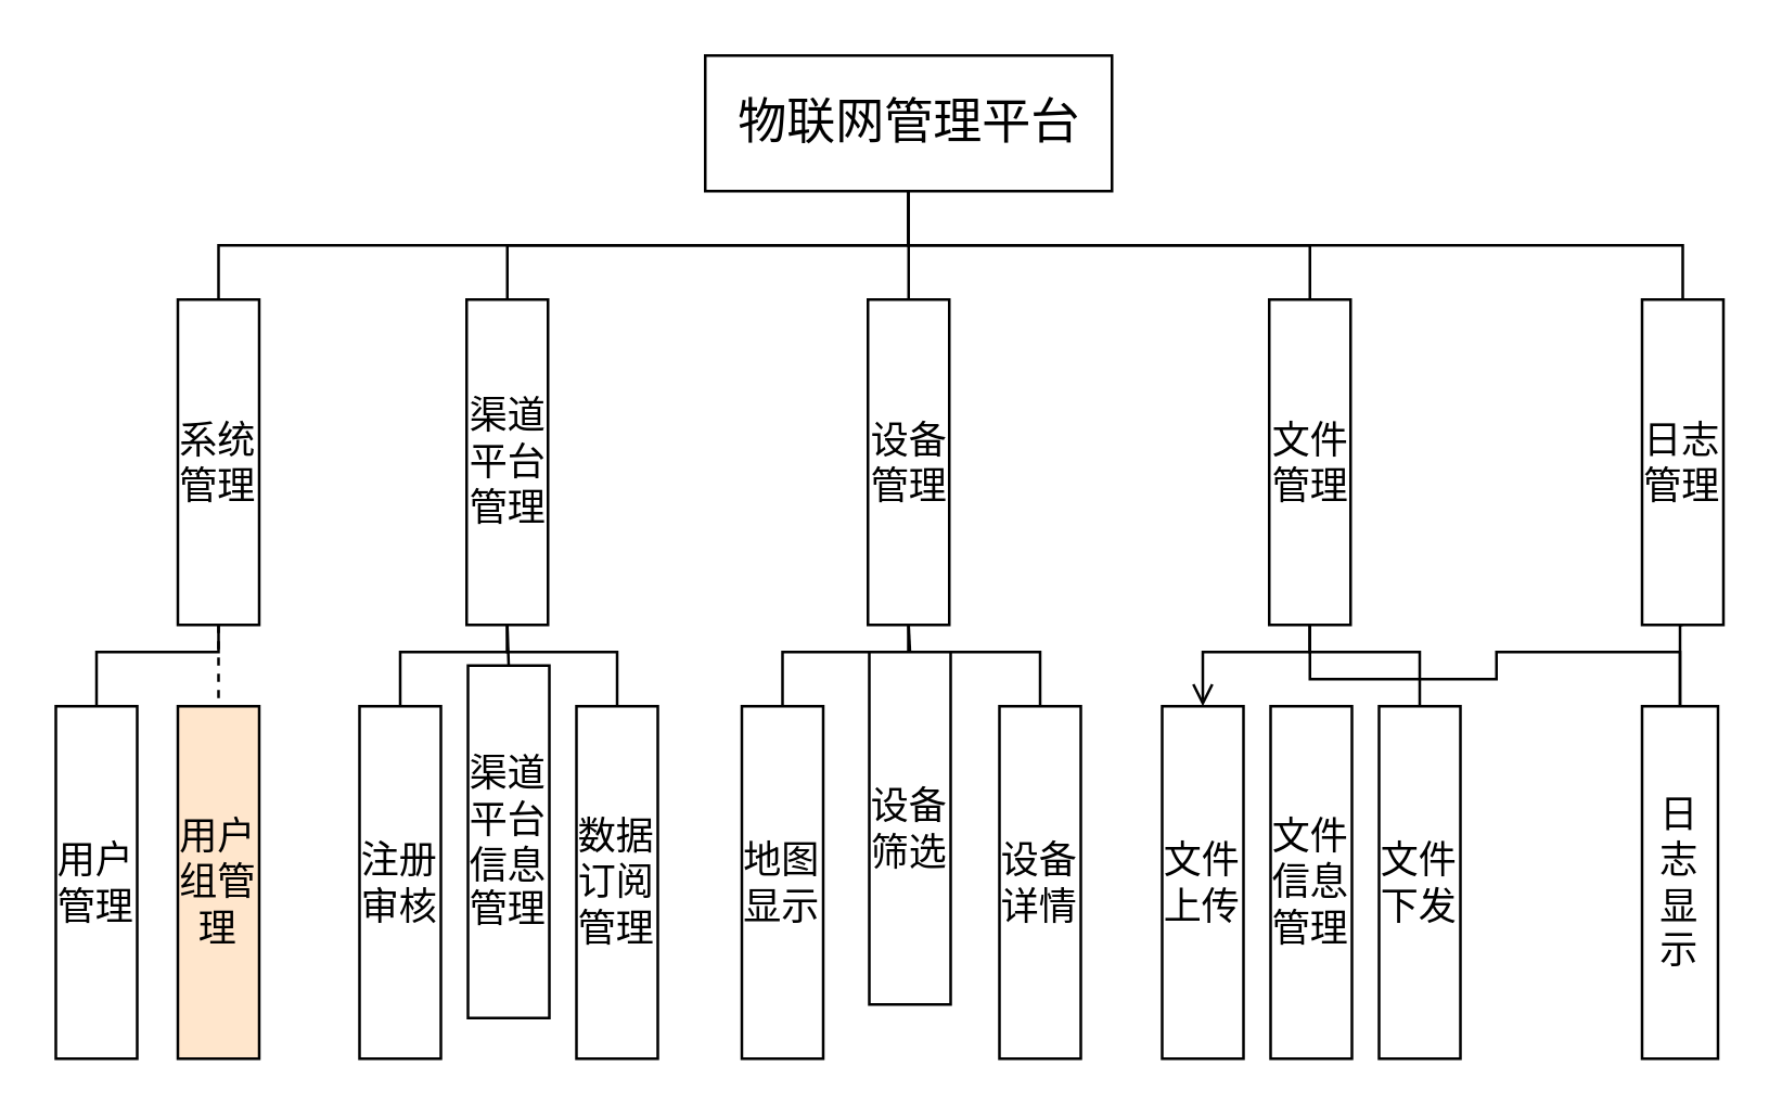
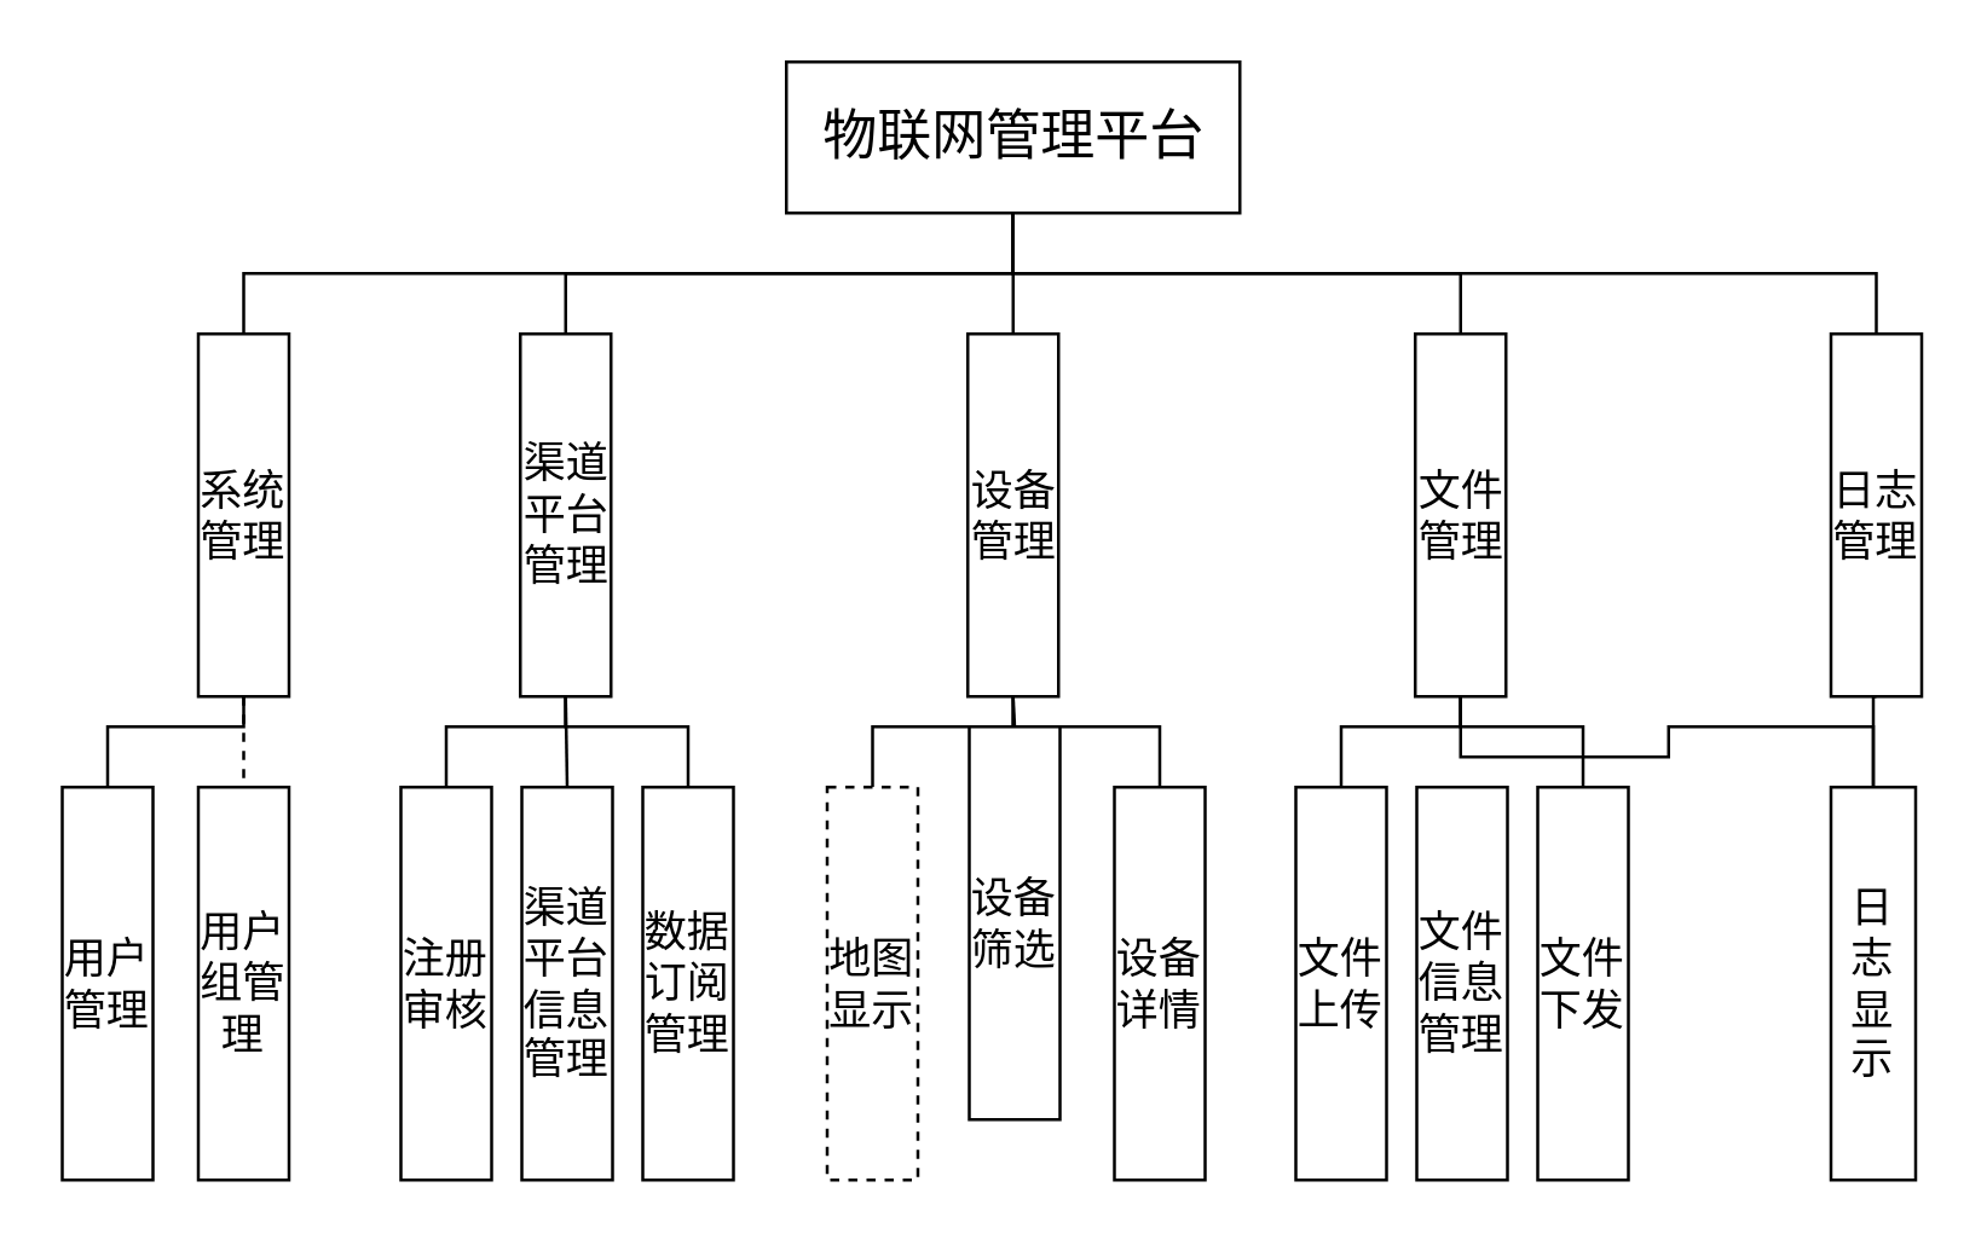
  <mxCell id="0" />
  <mxCell id="1" parent="0" />
  <mxCell id="2" style="edgeStyle=orthogonalEdgeStyle;rounded=0;orthogonalLoop=1;jettySize=auto;html=1;exitX=0.5;exitY=1;exitDx=0;exitDy=0;entryX=0.5;entryY=0;entryDx=0;entryDy=0;endArrow=none;endFill=0;" parent="1" source="7" target="10" edge="1"><mxGeometry relative="1" as="geometry" /></mxCell>
  <mxCell id="3" style="edgeStyle=orthogonalEdgeStyle;rounded=0;orthogonalLoop=1;jettySize=auto;html=1;exitX=0.5;exitY=1;exitDx=0;exitDy=0;entryX=0.5;entryY=0;entryDx=0;entryDy=0;endArrow=none;endFill=0;" parent="1" source="7" target="14" edge="1"><mxGeometry relative="1" as="geometry" /></mxCell>
  <mxCell id="4" style="edgeStyle=orthogonalEdgeStyle;rounded=0;orthogonalLoop=1;jettySize=auto;html=1;exitX=0.5;exitY=1;exitDx=0;exitDy=0;entryX=0.5;entryY=0;entryDx=0;entryDy=0;endArrow=none;endFill=0;" parent="1" source="7" target="18" edge="1"><mxGeometry relative="1" as="geometry" /></mxCell>
  <mxCell id="5" style="edgeStyle=orthogonalEdgeStyle;rounded=0;orthogonalLoop=1;jettySize=auto;html=1;exitX=0.5;exitY=1;exitDx=0;exitDy=0;entryX=0.5;entryY=0;entryDx=0;entryDy=0;endArrow=none;endFill=0;" parent="1" source="7" target="22" edge="1"><mxGeometry relative="1" as="geometry" /></mxCell>
  <mxCell id="6" style="edgeStyle=orthogonalEdgeStyle;rounded=0;orthogonalLoop=1;jettySize=auto;html=1;exitX=0.5;exitY=1;exitDx=0;exitDy=0;entryX=0.5;entryY=0;entryDx=0;entryDy=0;endArrow=none;endFill=0;" parent="1" source="7" target="24" edge="1"><mxGeometry relative="1" as="geometry" /></mxCell>
  <mxCell id="7" value="&lt;font style=&quot;font-size: 18px&quot;&gt;物联网管理平台&lt;/font&gt;" style="rounded=0;whiteSpace=wrap;html=1;" parent="1" vertex="1"><mxGeometry x="259.5" width="150" height="50" as="geometry" y="20" /></mxCell>
  <mxCell id="8" style="edgeStyle=orthogonalEdgeStyle;rounded=0;orthogonalLoop=1;jettySize=auto;html=1;exitX=0.5;exitY=1;exitDx=0;exitDy=0;entryX=0.5;entryY=0;entryDx=0;entryDy=0;endArrow=none;endFill=0;dashed=1;" parent="1" source="10" target="26" edge="1"><mxGeometry relative="1" as="geometry" /></mxCell>
  <mxCell id="9" style="edgeStyle=orthogonalEdgeStyle;rounded=0;orthogonalLoop=1;jettySize=auto;html=1;exitX=0.5;exitY=1;exitDx=0;exitDy=0;entryX=0.5;entryY=0;entryDx=0;entryDy=0;endArrow=none;endFill=0;" parent="1" source="10" target="25" edge="1"><mxGeometry relative="1" as="geometry"><Array as="points"><mxPoint x="80" y="240" /><mxPoint x="35" y="240" /></Array></mxGeometry></mxCell>
  <mxCell id="10" value="&lt;font style=&quot;font-size: 14px&quot;&gt;系统管理&lt;/font&gt;" style="rounded=0;whiteSpace=wrap;html=1;" parent="1" vertex="1"><mxGeometry x="65" y="110" width="30" height="120" as="geometry" /></mxCell>
  <mxCell id="11" style="edgeStyle=orthogonalEdgeStyle;rounded=0;orthogonalLoop=1;jettySize=auto;html=1;exitX=0.5;exitY=1;exitDx=0;exitDy=0;entryX=0.5;entryY=0;entryDx=0;entryDy=0;endArrow=none;endFill=0;" parent="1" source="14" target="28" edge="1"><mxGeometry relative="1" as="geometry" /></mxCell>
  <mxCell id="12" style="edgeStyle=orthogonalEdgeStyle;rounded=0;orthogonalLoop=1;jettySize=auto;html=1;exitX=0.5;exitY=1;exitDx=0;exitDy=0;entryX=0.5;entryY=0;entryDx=0;entryDy=0;endArrow=none;endFill=0;" parent="1" source="14" target="27" edge="1"><mxGeometry relative="1" as="geometry"><Array as="points"><mxPoint x="187" y="240" /><mxPoint x="147" y="240" /></Array></mxGeometry></mxCell>
  <mxCell id="13" style="edgeStyle=orthogonalEdgeStyle;rounded=0;orthogonalLoop=1;jettySize=auto;html=1;exitX=0.5;exitY=1;exitDx=0;exitDy=0;entryX=0.5;entryY=0;entryDx=0;entryDy=0;endArrow=none;endFill=0;" parent="1" source="14" target="29" edge="1"><mxGeometry relative="1" as="geometry"><Array as="points"><mxPoint x="187" y="240" /><mxPoint x="227" y="240" /></Array></mxGeometry></mxCell>
  <mxCell id="14" value="&lt;font style=&quot;font-size: 14px&quot;&gt;渠道平台管理&lt;/font&gt;" style="rounded=0;whiteSpace=wrap;html=1;" parent="1" vertex="1"><mxGeometry x="171.5" y="110" width="30" height="120" as="geometry" /></mxCell>
  <mxCell id="15" style="edgeStyle=orthogonalEdgeStyle;rounded=0;orthogonalLoop=1;jettySize=auto;html=1;exitX=0.5;exitY=1;exitDx=0;exitDy=0;entryX=0.5;entryY=0;entryDx=0;entryDy=0;endArrow=none;endFill=0;" parent="1" source="18" target="31" edge="1"><mxGeometry relative="1" as="geometry" /></mxCell>
  <mxCell id="16" style="edgeStyle=orthogonalEdgeStyle;rounded=0;orthogonalLoop=1;jettySize=auto;html=1;exitX=0.5;exitY=1;exitDx=0;exitDy=0;entryX=0.5;entryY=0;entryDx=0;entryDy=0;endArrow=none;endFill=0;" parent="1" source="18" target="30" edge="1"><mxGeometry relative="1" as="geometry"><Array as="points"><mxPoint x="335" y="240" /><mxPoint x="288" y="240" /></Array></mxGeometry></mxCell>
  <mxCell id="17" style="edgeStyle=orthogonalEdgeStyle;rounded=0;orthogonalLoop=1;jettySize=auto;html=1;exitX=0.5;exitY=1;exitDx=0;exitDy=0;entryX=0.5;entryY=0;entryDx=0;entryDy=0;endArrow=none;endFill=0;" parent="1" source="18" target="32" edge="1"><mxGeometry relative="1" as="geometry"><Array as="points"><mxPoint x="335" y="240" /><mxPoint x="383" y="240" /></Array></mxGeometry></mxCell>
  <mxCell id="18" value="&lt;font style=&quot;font-size: 14px&quot;&gt;设备管理&lt;/font&gt;" style="rounded=0;whiteSpace=wrap;html=1;" parent="1" vertex="1"><mxGeometry x="319.5" y="110" width="30" height="120" as="geometry" /></mxCell>
  <mxCell id="19" style="edgeStyle=orthogonalEdgeStyle;rounded=0;orthogonalLoop=1;jettySize=auto;html=1;exitX=0.5;exitY=1;exitDx=0;exitDy=0;endArrow=none;endFill=0;" parent="1" source="22" target="36" edge="1"><mxGeometry relative="1" as="geometry" /></mxCell>
- <mxCell id="20" style="edgeStyle=orthogonalEdgeStyle;rounded=0;orthogonalLoop=1;jettySize=auto;html=1;exitX=0.5;exitY=1;exitDx=0;exitDy=0;entryX=0.5;entryY=0;entryDx=0;entryDy=0;endArrow=open;endFill=0;" parent="1" source="22" target="33" edge="1"><mxGeometry relative="1" as="geometry"><Array as="points"><mxPoint x="483" y="240" /><mxPoint x="443" y="240" /></Array></mxGeometry></mxCell>
+ <mxCell id="20" style="edgeStyle=orthogonalEdgeStyle;rounded=0;orthogonalLoop=1;jettySize=auto;html=1;exitX=0.5;exitY=1;exitDx=0;exitDy=0;entryX=0.5;entryY=0;entryDx=0;entryDy=0;endArrow=none;endFill=0;" parent="1" source="22" target="33" edge="1"><mxGeometry relative="1" as="geometry"><Array as="points"><mxPoint x="483" y="240" /><mxPoint x="443" y="240" /></Array></mxGeometry></mxCell>
  <mxCell id="21" style="edgeStyle=orthogonalEdgeStyle;rounded=0;orthogonalLoop=1;jettySize=auto;html=1;exitX=0.5;exitY=1;exitDx=0;exitDy=0;entryX=0.5;entryY=0;entryDx=0;entryDy=0;endArrow=none;endFill=0;" parent="1" source="22" target="35" edge="1"><mxGeometry relative="1" as="geometry"><Array as="points"><mxPoint x="483" y="240" /><mxPoint x="523" y="240" /></Array></mxGeometry></mxCell>
  <mxCell id="22" value="&lt;font style=&quot;font-size: 14px&quot;&gt;文件管理&lt;/font&gt;" style="rounded=0;whiteSpace=wrap;html=1;" parent="1" vertex="1"><mxGeometry x="467.5" y="110" width="30" height="120" as="geometry" /></mxCell>
  <mxCell id="23" style="edgeStyle=orthogonalEdgeStyle;rounded=0;orthogonalLoop=1;jettySize=auto;html=1;exitX=0.5;exitY=1;exitDx=0;exitDy=0;entryX=0.5;entryY=0;entryDx=0;entryDy=0;endArrow=none;endFill=0;" parent="1" source="24" target="36" edge="1"><mxGeometry relative="1" as="geometry" /></mxCell>
  <mxCell id="24" value="&lt;font style=&quot;font-size: 14px&quot;&gt;日志管理&lt;/font&gt;" style="rounded=0;whiteSpace=wrap;html=1;" parent="1" vertex="1"><mxGeometry x="605" y="110" width="30" height="120" as="geometry" /></mxCell>
  <mxCell id="25" value="&lt;span style=&quot;font-size: 14px&quot;&gt;用户管理&lt;/span&gt;" style="rounded=0;whiteSpace=wrap;html=1;" parent="1" vertex="1"><mxGeometry x="20" y="260" width="30" height="130" as="geometry" /></mxCell>
- <mxCell id="26" value="&lt;span style=&quot;font-size: 14px&quot;&gt;用户组管理&lt;/span&gt;" style="rounded=0;whiteSpace=wrap;html=1;fillColor=#ffe6cc;" parent="1" vertex="1"><mxGeometry x="65" y="260" width="30" height="130" as="geometry" /></mxCell>
+ <mxCell id="26" value="&lt;span style=&quot;font-size: 14px&quot;&gt;用户组管理&lt;/span&gt;" style="rounded=0;whiteSpace=wrap;html=1;" parent="1" vertex="1"><mxGeometry x="65" y="260" width="30" height="130" as="geometry" /></mxCell>
  <mxCell id="27" value="&lt;font style=&quot;font-size: 14px&quot;&gt;注册审核&lt;/font&gt;" style="rounded=0;whiteSpace=wrap;html=1;" parent="1" vertex="1"><mxGeometry x="132" y="260" width="30" height="130" as="geometry" /></mxCell>
- <mxCell id="28" value="&lt;span&gt;&lt;font style=&quot;font-size: 14px&quot;&gt;渠道平台信息管理&lt;/font&gt;&lt;/span&gt;&lt;br&gt;" style="rounded=0;whiteSpace=wrap;html=1;" parent="1" vertex="1"><mxGeometry x="172" y="245" width="30" height="130" as="geometry" /></mxCell>
+ <mxCell id="28" value="&lt;span&gt;&lt;font style=&quot;font-size: 14px&quot;&gt;渠道平台信息管理&lt;/font&gt;&lt;/span&gt;&lt;br&gt;" style="rounded=0;whiteSpace=wrap;html=1;" parent="1" vertex="1"><mxGeometry x="172" y="260" width="30" height="130" as="geometry" /></mxCell>
  <mxCell id="29" value="&lt;span style=&quot;font-size: 14px&quot;&gt;数据订阅管理&lt;/span&gt;" style="rounded=0;whiteSpace=wrap;html=1;" parent="1" vertex="1"><mxGeometry x="212" y="260" width="30" height="130" as="geometry" /></mxCell>
- <mxCell id="30" value="&lt;font style=&quot;font-size: 14px&quot;&gt;地图显示&lt;/font&gt;" style="rounded=0;whiteSpace=wrap;html=1;" parent="1" vertex="1"><mxGeometry x="273" y="260" width="30" height="130" as="geometry" /></mxCell>
+ <mxCell id="30" value="&lt;font style=&quot;font-size: 14px&quot;&gt;地图显示&lt;/font&gt;" style="rounded=0;whiteSpace=wrap;html=1;dashed=1;" parent="1" vertex="1"><mxGeometry x="273" y="260" width="30" height="130" as="geometry" /></mxCell>
  <mxCell id="31" value="&lt;span style=&quot;font-size: 14px&quot;&gt;设备筛选&lt;/span&gt;" style="rounded=0;whiteSpace=wrap;html=1;" parent="1" vertex="1"><mxGeometry x="320" y="240" width="30" height="130" as="geometry" /></mxCell>
  <mxCell id="32" value="&lt;span style=&quot;font-size: 14px&quot;&gt;设备详情&lt;/span&gt;" style="rounded=0;whiteSpace=wrap;html=1;" parent="1" vertex="1"><mxGeometry x="368" y="260" width="30" height="130" as="geometry" /></mxCell>
  <mxCell id="33" value="&lt;span style=&quot;font-size: 14px&quot;&gt;文件上传&lt;/span&gt;" style="rounded=0;whiteSpace=wrap;html=1;" parent="1" vertex="1"><mxGeometry x="428" y="260" width="30" height="130" as="geometry" /></mxCell>
  <mxCell id="34" value="&lt;span style=&quot;font-size: 14px&quot;&gt;文件信息管理&lt;/span&gt;" style="rounded=0;whiteSpace=wrap;html=1;" parent="1" vertex="1"><mxGeometry x="468" y="260" width="30" height="130" as="geometry" /></mxCell>
  <mxCell id="35" value="&lt;span style=&quot;font-size: 14px&quot;&gt;文件下发&lt;/span&gt;" style="rounded=0;whiteSpace=wrap;html=1;" parent="1" vertex="1"><mxGeometry x="508" y="260" width="30" height="130" as="geometry" /></mxCell>
  <mxCell id="36" value="&lt;font style=&quot;font-size: 14px&quot;&gt;日志显示&lt;/font&gt;" style="rounded=0;whiteSpace=wrap;html=1;" parent="1" vertex="1"><mxGeometry x="605" y="260" width="28" height="130" as="geometry" /></mxCell>
